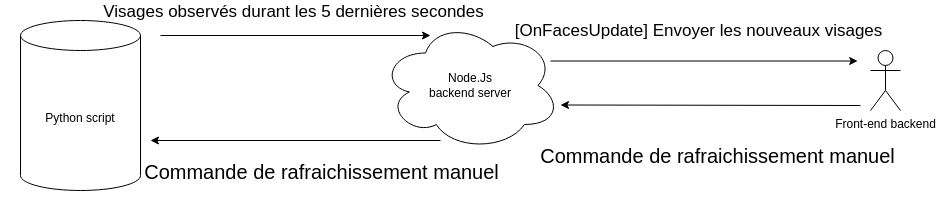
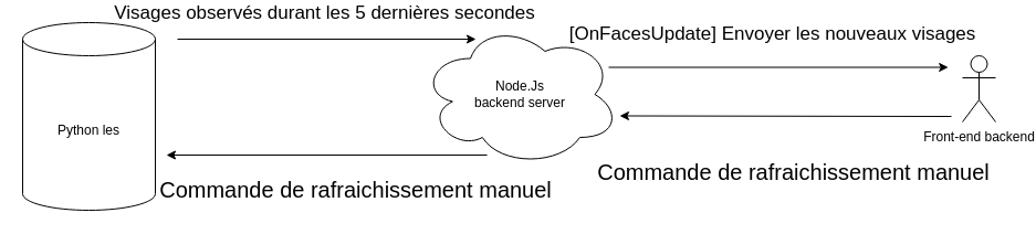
  <mxCell id="0" />
  <mxCell id="1" parent="0" />
  <mxCell id="2" value="Node.Js &lt;br&gt;backend server" style="ellipse;shape=cloud;whiteSpace=wrap;html=1;" parent="1" vertex="1"><mxGeometry x="380" y="20" width="180" height="130" as="geometry" /></mxCell>
- <mxCell id="3" value="Python script" style="shape=cylinder3;whiteSpace=wrap;html=1;boundedLbl=1;backgroundOutline=1;size=15;" parent="1" vertex="1"><mxGeometry x="20" y="20" width="120" height="170" as="geometry" /></mxCell>
+ <mxCell id="3" value="Python les" style="shape=cylinder3;whiteSpace=wrap;html=1;boundedLbl=1;backgroundOutline=1;size=15;" parent="1" vertex="1"><mxGeometry x="20" y="20" width="120" height="170" as="geometry" /></mxCell>
  <mxCell id="4" value="Front-end backend" style="shape=umlActor;verticalLabelPosition=bottom;verticalAlign=top;html=1;outlineConnect=0;" parent="1" vertex="1"><mxGeometry x="870" y="50" width="30" height="60" as="geometry" /></mxCell>
  <mxCell id="5" value="" style="endArrow=classic;html=1;rounded=0;" parent="1" edge="1"><mxGeometry width="50" height="50" relative="1" as="geometry"><mxPoint x="160" y="35" as="sourcePoint" /><mxPoint x="430" y="35" as="targetPoint" /></mxGeometry></mxCell>
  <mxCell id="6" value="&lt;span style=&quot;font-size: 17px&quot;&gt;Visages observés durant les 5 dernières secondes&lt;/span&gt;" style="edgeLabel;html=1;align=center;verticalAlign=middle;resizable=0;points=[];rotation=0;labelBackgroundColor=none;" parent="5" vertex="1" connectable="0"><mxGeometry x="-0.145" y="-3" relative="1" as="geometry"><mxPoint x="17" y="-27" as="offset" /></mxGeometry></mxCell>
  <mxCell id="7" value="" style="endArrow=classic;html=1;rounded=0;fontSize=20;" parent="1" edge="1"><mxGeometry width="50" height="50" relative="1" as="geometry"><mxPoint x="860" y="105" as="sourcePoint" /><mxPoint x="560" y="104.5" as="targetPoint" /></mxGeometry></mxCell>
  <mxCell id="8" value="Commande de rafraichissement manuel" style="edgeLabel;html=1;align=center;verticalAlign=middle;resizable=0;points=[];fontSize=20;rotation=0;labelBackgroundColor=none;" parent="7" vertex="1" connectable="0"><mxGeometry x="0.258" y="2" relative="1" as="geometry"><mxPoint x="46" y="48" as="offset" /></mxGeometry></mxCell>
  <mxCell id="9" value="" style="endArrow=classic;html=1;rounded=0;fontSize=17;exitX=0.96;exitY=0.7;exitDx=0;exitDy=0;exitPerimeter=0;" parent="1" edge="1"><mxGeometry width="50" height="50" relative="1" as="geometry"><mxPoint x="550" y="60.5" as="sourcePoint" /><mxPoint x="857.2" y="60.5" as="targetPoint" /></mxGeometry></mxCell>
  <mxCell id="10" value="[OnFacesUpdate] Envoyer les nouveaux visages" style="edgeLabel;html=1;align=center;verticalAlign=middle;resizable=0;points=[];fontSize=17;labelBackgroundColor=none;" parent="9" vertex="1" connectable="0"><mxGeometry x="-0.458" y="-5" relative="1" as="geometry"><mxPoint x="64" y="-35" as="offset" /></mxGeometry></mxCell>
  <mxCell id="11" value="" style="endArrow=classic;html=1;rounded=0;fontSize=20;entryX=1;entryY=0;entryDx=0;entryDy=120;entryPerimeter=0;" parent="1" edge="1"><mxGeometry width="50" height="50" relative="1" as="geometry"><mxPoint x="440" y="140" as="sourcePoint" /><mxPoint x="150" y="140" as="targetPoint" /></mxGeometry></mxCell>
  <mxCell id="12" value="Commande de rafraichissement manuel" style="edgeLabel;html=1;align=center;verticalAlign=middle;resizable=0;points=[];fontSize=20;rotation=0;labelBackgroundColor=none;" parent="11" vertex="1" connectable="0"><mxGeometry x="0.258" y="2" relative="1" as="geometry"><mxPoint x="62" y="28" as="offset" /></mxGeometry></mxCell>
